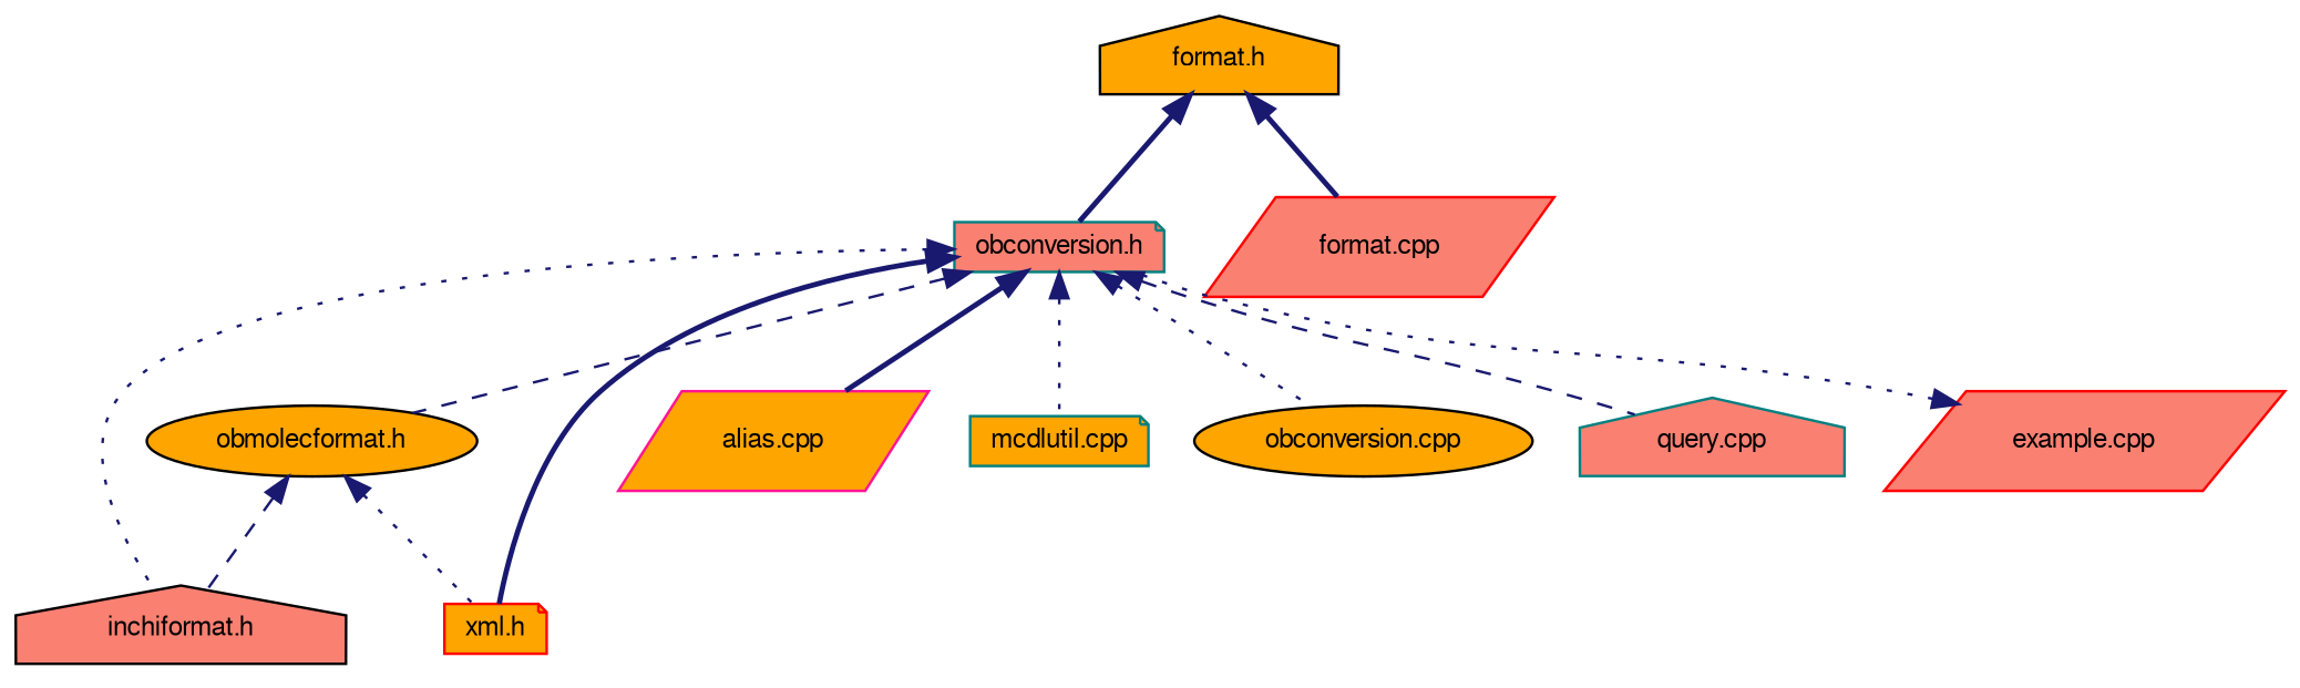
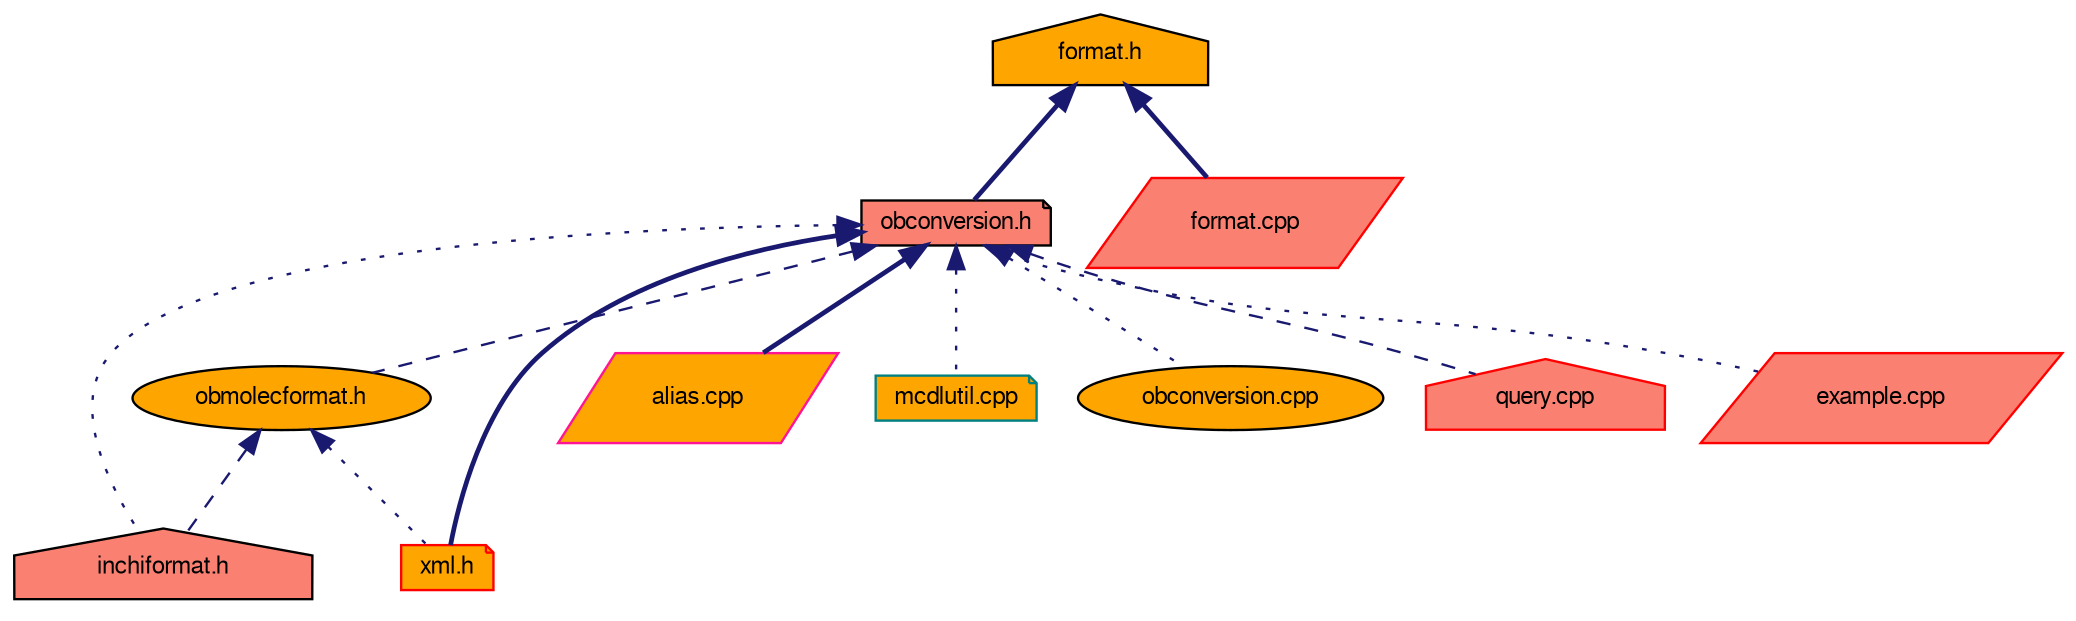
  digraph {
    node [color=black fillcolor=orange fontname=FreeSans fontsize=10 shape=house style=filled]
    edge [color=midnightblue dir=back fontname=FreeSans fontsize=10 labelfontname=FreeSans labelfontsize=10 style=dotted]
    n1 [fontcolor=black height=0.2 label="format.h" width=0.4]
-   n2 [color=teal fillcolor=salmon height=0.2 label="obconversion.h" shape=note width=0.4]
+   n2 [fillcolor=salmon height=0.2 label="obconversion.h" shape=note width=0.4]
    n3 [color=red fillcolor=salmon height=0.2 label="format.cpp" shape=parallelogram width=0.4]
    n4 [fillcolor=salmon height=0.2 label="inchiformat.h" width=0.4]
    n5 [height=0.2 label="obmolecformat.h" shape=ellipse width=0.4]
    n6 [color=red height=0.2 label="xml.h" shape=note width=0.4]
    n7 [color=deeppink height=0.2 label="alias.cpp" shape=parallelogram width=0.4]
    n8 [color=teal height=0.2 label="mcdlutil.cpp" shape=note width=0.4]
    n9 [height=0.2 label="obconversion.cpp" shape=ellipse width=0.4]
-   n10 [color=teal fillcolor=salmon height=0.2 label="query.cpp" width=0.4]
+   n10 [color=red fillcolor=salmon height=0.2 label="query.cpp" width=0.4]
    n11 [color=red fillcolor=salmon height=0.2 label="example.cpp" shape=parallelogram width=0.4]
    n1 -> n2 [style=bold]
    n1 -> n3 [style=bold]
    n2 -> n4
    n2 -> n5 [style=dashed]
    n2 -> n6 [style=bold]
    n2 -> n7 [style=bold]
    n2 -> n8
    n2 -> n9
    n2 -> n10 [style=dashed]
-   n11 -> n2
+   n2 -> n11
    n5 -> n4 [style=dashed]
    n5 -> n6
  }
